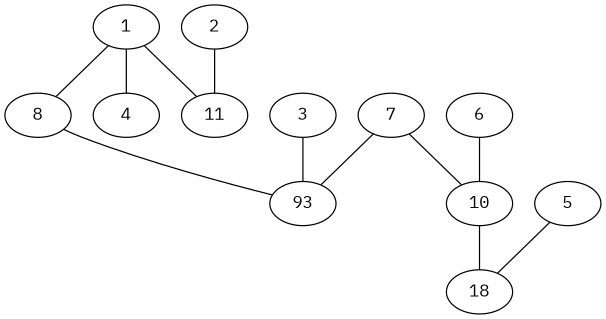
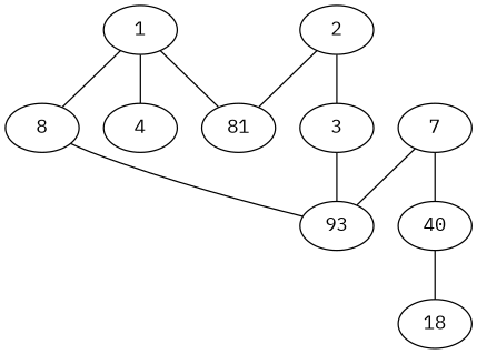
  strict graph {
    fontname="IBM Plex Mono"
    node [fontname="IBM Plex Mono"]
    edge [fontname="IBM Plex Mono" weight=8]
    n1 [label=93]
    8
    1
    4
-   11
+   11 [label=81]
    2
    3
-   6
-   10
+   10 [label=40]
    n10 [label=18]
-   5
    7
    8 -- n1 [weight=9]
    1 -- 8 [weight=7]
    1 -- 4
    1 -- 11
    2 -- 11 [weight=1]
+   2 -- 3 [weight=4]
    3 -- n1 [weight=7]
-   6 -- 10 [weight=6]
    10 -- n10 [weight=4]
-   5 -- n10 [weight=1]
    7 -- n1
    7 -- 10 [weight=4]
  }
